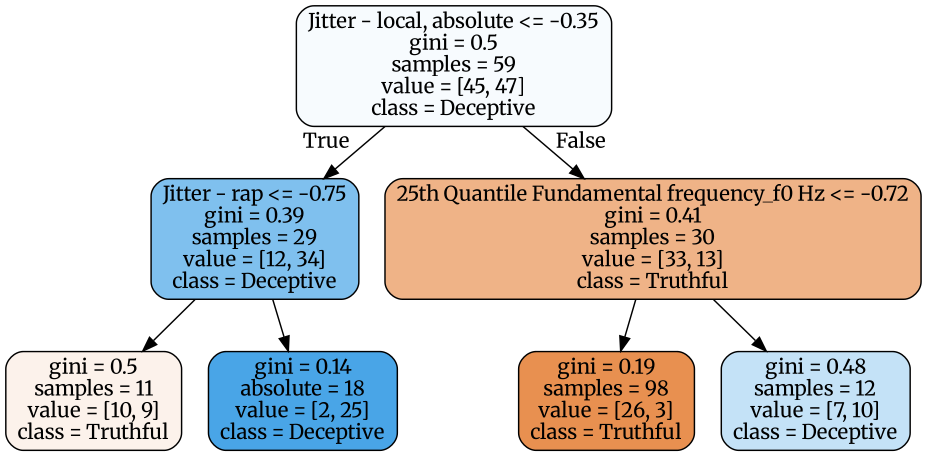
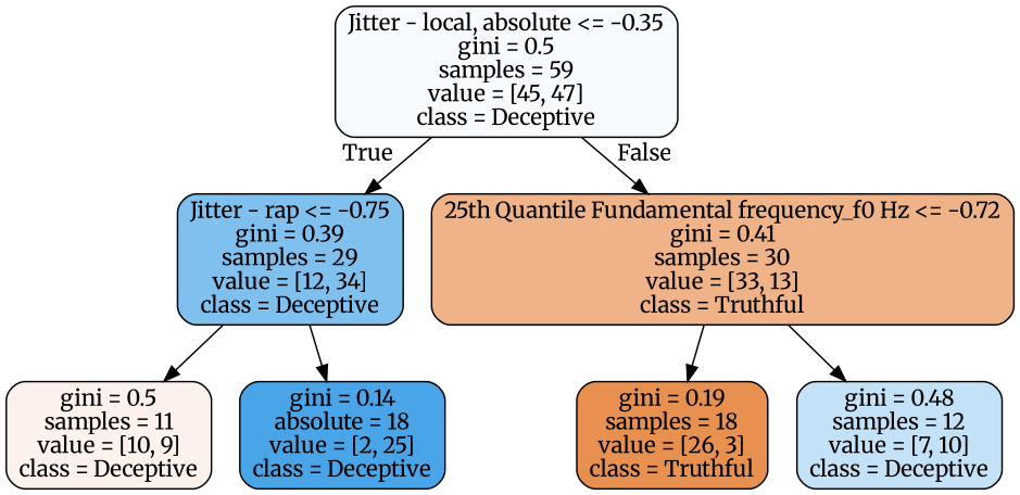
  digraph {
    fontname=Merriweather
    node [color=black fontname=Merriweather shape=box style="filled, rounded"]
    edge [fontname=Merriweather]
    n1 [fillcolor="#f7fbfe" label="Jitter - local, absolute <= -0.35\ngini = 0.5\nsamples = 59\nvalue = [45, 47]\nclass = Deceptive"]
    n2 [fillcolor="#7fc0ee" label="Jitter - rap <= -0.75\ngini = 0.39\nsamples = 29\nvalue = [12, 34]\nclass = Deceptive"]
    n3 [fillcolor="#efb387" label="25th Quantile Fundamental frequency_f0 Hz <= -0.72\ngini = 0.41\nsamples = 30\nvalue = [33, 13]\nclass = Truthful"]
-   n4 [fillcolor="#fcf2eb" label="gini = 0.5\nsamples = 11\nvalue = [10, 9]\nclass = Truthful"]
+   n4 [fillcolor="#fcf2eb" label="gini = 0.5\nsamples = 11\nvalue = [10, 9]\nclass = Deceptive"]
    n5 [fillcolor="#49a5e7" label="gini = 0.14\nabsolute = 18\nvalue = [2, 25]\nclass = Deceptive"]
-   n6 [fillcolor="#e89050" label="gini = 0.19\nsamples = 98\nvalue = [26, 3]\nclass = Truthful"]
+   n6 [fillcolor="#e89050" label="gini = 0.19\nsamples = 18\nvalue = [26, 3]\nclass = Truthful"]
    n7 [fillcolor="#c4e2f7" label="gini = 0.48\nsamples = 12\nvalue = [7, 10]\nclass = Deceptive"]
    n1 -> n2 [headlabel=True labelangle=45 labeldistance=2.5]
    n1 -> n3 [headlabel=False labelangle=-45 labeldistance=2.5]
    n2 -> n4
    n2 -> n5
    n3 -> n6
    n3 -> n7
  }
